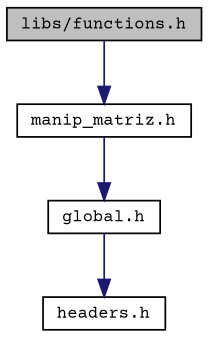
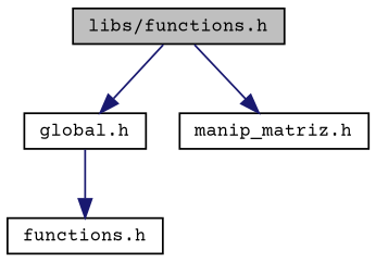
  digraph {
    fontname="Courier Prime"
    node [color=black fillcolor=white fontname="Courier Prime" fontsize=10 shape=record style=filled]
    edge [color=midnightblue fontname="Courier Prime" fontsize=10 labelfontname=Helvetica labelfontsize=10 style=solid]
    n1 [fillcolor=grey75 fontcolor=black height=0.2 label="libs/functions.h" width=0.4]
    n2 [height=0.2 label="global.h" width=0.4]
    n3 [height=0.2 label="manip_matriz.h" width=0.4]
-   n4 [height=0.2 label="headers.h" width=0.4]
-   n3 -> n2
+   n4 [height=0.2 label="functions.h" width=0.4]
+   n1 -> n2
    n1 -> n3
    n2 -> n4
  }
